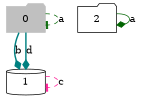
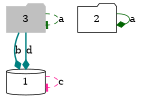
  digraph {
    rankdir=TB
    node [shape=folder]
    edge [arrowhead=diamond color=darkgreen style=dashed]
-   0 [color=gray style=filled]
+   0 [color=gray style=filled label=3]
    1 [shape=cylinder]
    2
    0 -> 0 [arrowhead=tee label=a]
    0 -> 1 [color=teal label=b style=bold]
    0 -> 1 [color=teal label=d style=bold]
    1 -> 1 [arrowhead=tee color=deeppink label=c]
    2 -> 2 [label=a style=solid]
  }
